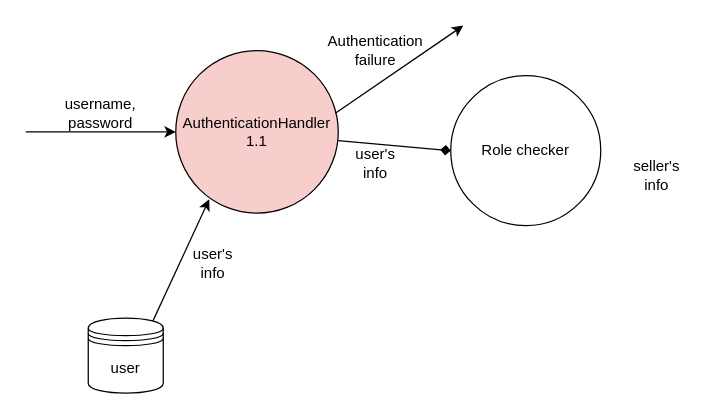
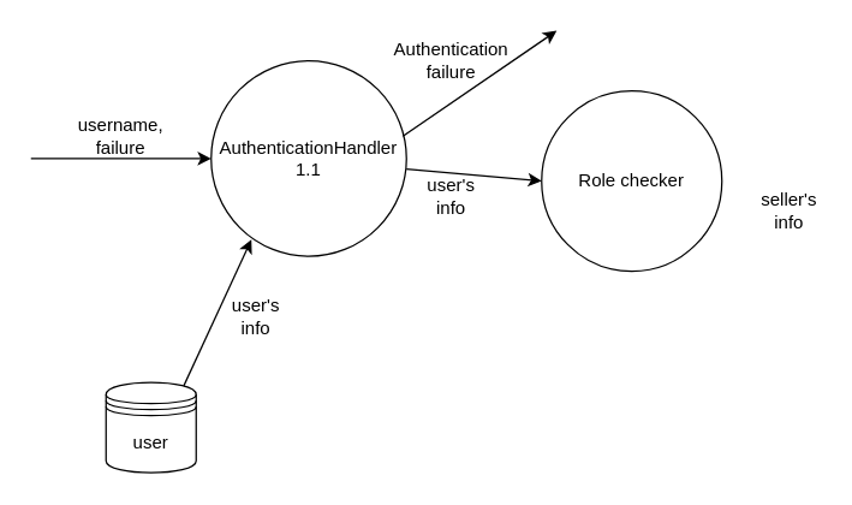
  <mxCell id="0" />
  <mxCell id="1" parent="0" />
  <mxCell id="2" value="" style="endArrow=classic;html=1;entryX=0;entryY=0.5;entryDx=0;entryDy=0;" parent="1" target="4" edge="1"><mxGeometry width="50" height="50" relative="1" as="geometry"><mxPoint x="20" y="105" as="sourcePoint" /><mxPoint x="70" y="50" as="targetPoint" /></mxGeometry></mxCell>
  <mxCell id="3" value="" style="endArrow=classic;html=1;entryX=0.206;entryY=0.915;entryDx=0;entryDy=0;entryPerimeter=0;" parent="1" target="4" edge="1"><mxGeometry width="50" height="50" relative="1" as="geometry"><mxPoint x="120" y="260" as="sourcePoint" /><mxPoint x="170" y="210" as="targetPoint" /></mxGeometry></mxCell>
- <mxCell id="4" value="AuthenticationHandler&lt;br&gt;1.1" style="ellipse;whiteSpace=wrap;html=1;aspect=fixed;fillColor=#f8cecc;" parent="1" vertex="1"><mxGeometry x="140" y="40" width="130" height="130" as="geometry" /></mxCell>
+ <mxCell id="4" value="AuthenticationHandler&lt;br&gt;1.1" style="ellipse;whiteSpace=wrap;html=1;aspect=fixed;" parent="1" vertex="1"><mxGeometry x="140" y="40" width="130" height="130" as="geometry" /></mxCell>
  <mxCell id="5" value="user" style="shape=datastore;whiteSpace=wrap;html=1;" parent="1" vertex="1"><mxGeometry x="70" y="254" width="60" height="60" as="geometry" /></mxCell>
- <mxCell id="6" value="username, password" style="text;html=1;strokeColor=none;fillColor=none;align=center;verticalAlign=middle;whiteSpace=wrap;rounded=0;" parent="1" vertex="1"><mxGeometry x="60" y="80" width="40" height="20" as="geometry" /></mxCell>
+ <mxCell id="6" value="username, failure" style="text;html=1;strokeColor=none;fillColor=none;align=center;verticalAlign=middle;whiteSpace=wrap;rounded=0;" parent="1" vertex="1"><mxGeometry x="60" y="80" width="40" height="20" as="geometry" /></mxCell>
  <mxCell id="7" value="user's info" style="text;html=1;strokeColor=none;fillColor=none;align=center;verticalAlign=middle;whiteSpace=wrap;rounded=0;" parent="1" vertex="1"><mxGeometry x="150" y="200" width="40" height="20" as="geometry" /></mxCell>
  <mxCell id="8" value="" style="endArrow=classic;html=1;exitX=0.982;exitY=0.386;exitDx=0;exitDy=0;exitPerimeter=0;" parent="1" source="4" edge="1"><mxGeometry width="50" height="50" relative="1" as="geometry"><mxPoint x="290" y="110" as="sourcePoint" /><mxPoint x="370" y="20" as="targetPoint" /></mxGeometry></mxCell>
  <mxCell id="9" value="Authentication failure" style="text;html=1;strokeColor=none;fillColor=none;align=center;verticalAlign=middle;whiteSpace=wrap;rounded=0;rotation=0;" parent="1" vertex="1"><mxGeometry x="280" y="30" width="40" height="20" as="geometry" /></mxCell>
  <mxCell id="10" value="Role checker" style="ellipse;whiteSpace=wrap;html=1;aspect=fixed;" parent="1" vertex="1"><mxGeometry x="360" y="60" width="120" height="120" as="geometry" /></mxCell>
- <mxCell id="11" value="" style="endArrow=diamond;html=1;entryX=0;entryY=0.5;entryDx=0;entryDy=0;exitX=1;exitY=0.554;exitDx=0;exitDy=0;exitPerimeter=0;" parent="1" source="4" target="10" edge="1"><mxGeometry width="50" height="50" relative="1" as="geometry"><mxPoint x="280" y="254" as="sourcePoint" /><mxPoint x="326.78" y="152.95" as="targetPoint" /></mxGeometry></mxCell>
+ <mxCell id="11" value="" style="endArrow=classic;html=1;entryX=0;entryY=0.5;entryDx=0;entryDy=0;exitX=1;exitY=0.554;exitDx=0;exitDy=0;exitPerimeter=0;" parent="1" source="4" target="10" edge="1"><mxGeometry width="50" height="50" relative="1" as="geometry"><mxPoint x="280" y="254" as="sourcePoint" /><mxPoint x="326.78" y="152.95" as="targetPoint" /></mxGeometry></mxCell>
  <mxCell id="12" value="user's info" style="text;html=1;strokeColor=none;fillColor=none;align=center;verticalAlign=middle;whiteSpace=wrap;rounded=0;" parent="1" vertex="1"><mxGeometry x="280" y="120" width="40" height="20" as="geometry" /></mxCell>
  <mxCell id="13" value="seller's info" style="text;html=1;strokeColor=none;fillColor=none;align=center;verticalAlign=middle;whiteSpace=wrap;rounded=0;" parent="1" vertex="1"><mxGeometry x="505" y="130" width="40" height="20" as="geometry" /></mxCell>
